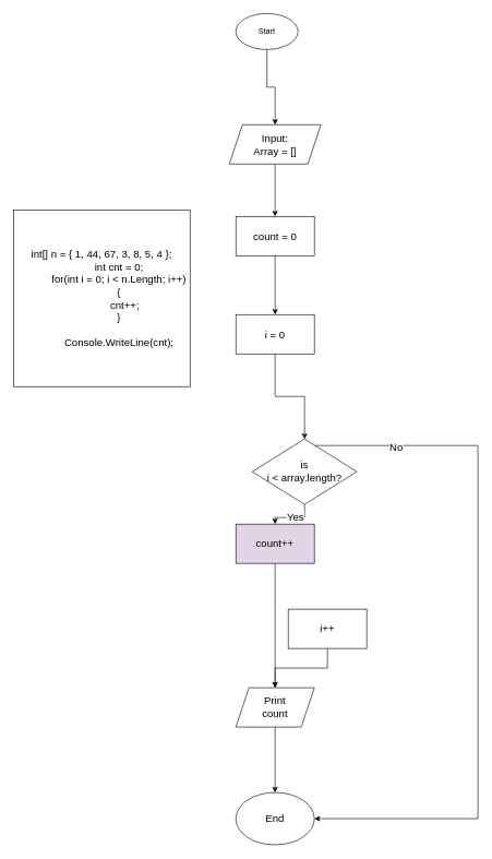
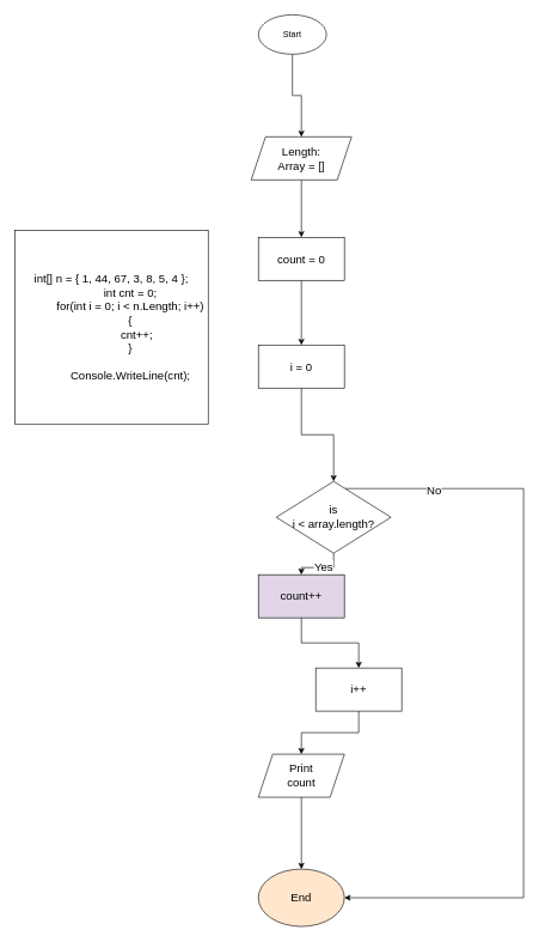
  <mxCell id="0" />
  <mxCell id="1" parent="0" />
  <mxCell id="2" style="edgeStyle=orthogonalEdgeStyle;rounded=0;orthogonalLoop=1;jettySize=auto;html=1;entryX=0.5;entryY=0;entryDx=0;entryDy=0;" parent="1" source="3" target="5" edge="1"><mxGeometry relative="1" as="geometry" /></mxCell>
  <mxCell id="3" value="Start" style="ellipse;whiteSpace=wrap;html=1;" parent="1" vertex="1"><mxGeometry x="360" y="20" width="95" height="55" as="geometry" /></mxCell>
  <mxCell id="4" style="edgeStyle=orthogonalEdgeStyle;rounded=0;orthogonalLoop=1;jettySize=auto;html=1;entryX=0.5;entryY=0;entryDx=0;entryDy=0;" parent="1" source="5" target="7" edge="1"><mxGeometry relative="1" as="geometry" /></mxCell>
- <mxCell id="5" value="Input:&lt;br style=&quot;border-color: var(--border-color);&quot;&gt;Array = []" style="shape=parallelogram;perimeter=parallelogramPerimeter;whiteSpace=wrap;html=1;fixedSize=1;fontSize=16;" parent="1" vertex="1"><mxGeometry x="350" y="190" width="140" height="60" as="geometry" /></mxCell>
+ <mxCell id="5" value="Length:&lt;br style=&quot;border-color: var(--border-color);&quot;&gt;Array = []" style="shape=parallelogram;perimeter=parallelogramPerimeter;whiteSpace=wrap;html=1;fixedSize=1;fontSize=16;" parent="1" vertex="1"><mxGeometry x="350" y="190" width="140" height="60" as="geometry" /></mxCell>
  <mxCell id="6" style="edgeStyle=orthogonalEdgeStyle;rounded=0;orthogonalLoop=1;jettySize=auto;html=1;entryX=0.5;entryY=0;entryDx=0;entryDy=0;" parent="1" source="7" target="9" edge="1"><mxGeometry relative="1" as="geometry" /></mxCell>
  <mxCell id="7" value="&lt;font style=&quot;font-size: 16px;&quot;&gt;count = 0&lt;/font&gt;" style="rounded=0;whiteSpace=wrap;html=1;" parent="1" vertex="1"><mxGeometry x="360" y="330" width="120" height="60" as="geometry" /></mxCell>
  <mxCell id="8" style="edgeStyle=orthogonalEdgeStyle;rounded=0;orthogonalLoop=1;jettySize=auto;html=1;" parent="1" source="9" target="14" edge="1"><mxGeometry relative="1" as="geometry" /></mxCell>
  <mxCell id="9" value="&lt;font style=&quot;font-size: 16px;&quot;&gt;i = 0&lt;/font&gt;" style="rounded=0;whiteSpace=wrap;html=1;fontSize=16;" parent="1" vertex="1"><mxGeometry x="360" y="480" width="120" height="60" as="geometry" /></mxCell>
  <mxCell id="10" style="edgeStyle=orthogonalEdgeStyle;rounded=0;orthogonalLoop=1;jettySize=auto;html=1;entryX=0.5;entryY=0;entryDx=0;entryDy=0;" parent="1" source="14" target="16" edge="1"><mxGeometry relative="1" as="geometry" /></mxCell>
  <mxCell id="11" value="&lt;font style=&quot;font-size: 16px;&quot;&gt;Yes&lt;/font&gt;" style="edgeLabel;html=1;align=center;verticalAlign=middle;resizable=0;points=[];" parent="10" vertex="1" connectable="0"><mxGeometry x="-0.057" y="-2" relative="1" as="geometry"><mxPoint as="offset" /></mxGeometry></mxCell>
  <mxCell id="12" style="edgeStyle=orthogonalEdgeStyle;rounded=0;orthogonalLoop=1;jettySize=auto;html=1;entryX=1;entryY=0.5;entryDx=0;entryDy=0;fontSize=16;" parent="1" source="14" target="19" edge="1"><mxGeometry relative="1" as="geometry"><Array as="points"><mxPoint x="730" y="680" /><mxPoint x="730" y="1250" /></Array></mxGeometry></mxCell>
  <mxCell id="13" value="No" style="edgeLabel;html=1;align=center;verticalAlign=middle;resizable=0;points=[];fontSize=16;" parent="12" vertex="1" connectable="0"><mxGeometry x="-0.769" y="-1" relative="1" as="geometry"><mxPoint as="offset" /></mxGeometry></mxCell>
  <mxCell id="14" value="is&lt;br&gt;i &amp;lt; array.length?" style="rhombus;whiteSpace=wrap;html=1;fontSize=16;" parent="1" vertex="1"><mxGeometry x="385" y="670" width="160" height="100" as="geometry" /></mxCell>
- <mxCell id="15" style="edgeStyle=orthogonalEdgeStyle;rounded=0;orthogonalLoop=1;jettySize=auto;html=1;fontSize=16;" parent="1" source="16" target="18" edge="1"><mxGeometry relative="1" as="geometry" /></mxCell>
+ <mxCell id="15" style="edgeStyle=orthogonalEdgeStyle;rounded=0;orthogonalLoop=1;jettySize=auto;html=1;entryX=0.5;entryY=0;entryDx=0;entryDy=0;fontSize=16;" parent="1" source="16" target="21" edge="1"><mxGeometry relative="1" as="geometry" /></mxCell>
  <mxCell id="16" value="&lt;font style=&quot;font-size: 16px;&quot;&gt;count++&lt;/font&gt;" style="rounded=0;whiteSpace=wrap;html=1;fillColor=#e1d5e7;" parent="1" vertex="1"><mxGeometry x="360" y="800" width="120" height="60" as="geometry" /></mxCell>
  <mxCell id="17" style="edgeStyle=orthogonalEdgeStyle;rounded=0;orthogonalLoop=1;jettySize=auto;html=1;entryX=0.5;entryY=0;entryDx=0;entryDy=0;" parent="1" source="18" target="19" edge="1"><mxGeometry relative="1" as="geometry" /></mxCell>
  <mxCell id="18" value="Print&lt;br&gt;count" style="shape=parallelogram;perimeter=parallelogramPerimeter;whiteSpace=wrap;html=1;fixedSize=1;fontSize=16;" parent="1" vertex="1"><mxGeometry x="360" y="1050" width="120" height="60" as="geometry" /></mxCell>
- <mxCell id="19" value="End" style="ellipse;whiteSpace=wrap;html=1;fontSize=16;" parent="1" vertex="1"><mxGeometry x="360" y="1210" width="120" height="80" as="geometry" /></mxCell>
+ <mxCell id="19" value="End" style="ellipse;whiteSpace=wrap;html=1;fontSize=16;fillColor=#ffe6cc;" parent="1" vertex="1"><mxGeometry x="360" y="1210" width="120" height="80" as="geometry" /></mxCell>
  <mxCell id="20" style="edgeStyle=orthogonalEdgeStyle;rounded=0;orthogonalLoop=1;jettySize=auto;html=1;entryX=0.5;entryY=0;entryDx=0;entryDy=0;fontSize=16;" parent="1" source="21" target="18" edge="1"><mxGeometry relative="1" as="geometry" /></mxCell>
  <mxCell id="21" value="i++" style="rounded=0;whiteSpace=wrap;html=1;fontSize=16;" parent="1" vertex="1"><mxGeometry x="440" y="930" width="120" height="60" as="geometry" /></mxCell>
  <mxCell id="22" value="&lt;div style=&quot;font-size: 16px;&quot;&gt;&lt;font style=&quot;font-size: 16px;&quot;&gt;int[] n = { 1, 44, 67, 3, 8, 5, 4 };&lt;/font&gt;&lt;/div&gt;&lt;div style=&quot;font-size: 16px;&quot;&gt;&lt;font style=&quot;font-size: 16px;&quot;&gt;&amp;nbsp; &amp;nbsp; &amp;nbsp; &amp;nbsp; &amp;nbsp; &amp;nbsp; int cnt = 0;&lt;/font&gt;&lt;/div&gt;&lt;div style=&quot;font-size: 16px;&quot;&gt;&lt;font style=&quot;font-size: 16px;&quot;&gt;&amp;nbsp; &amp;nbsp; &amp;nbsp; &amp;nbsp; &amp;nbsp; &amp;nbsp; for(int i = 0; i &amp;lt; n.Length; i++)&lt;/font&gt;&lt;/div&gt;&lt;div style=&quot;font-size: 16px;&quot;&gt;&lt;font style=&quot;font-size: 16px;&quot;&gt;&amp;nbsp; &amp;nbsp; &amp;nbsp; &amp;nbsp; &amp;nbsp; &amp;nbsp; {&lt;/font&gt;&lt;/div&gt;&lt;div style=&quot;font-size: 16px;&quot;&gt;&lt;font style=&quot;font-size: 16px;&quot;&gt;&amp;nbsp; &amp;nbsp; &amp;nbsp; &amp;nbsp; &amp;nbsp; &amp;nbsp; &amp;nbsp; &amp;nbsp; cnt++;&lt;/font&gt;&lt;/div&gt;&lt;div style=&quot;font-size: 16px;&quot;&gt;&lt;font style=&quot;font-size: 16px;&quot;&gt;&amp;nbsp; &amp;nbsp; &amp;nbsp; &amp;nbsp; &amp;nbsp; &amp;nbsp; }&lt;/font&gt;&lt;/div&gt;&lt;div style=&quot;font-size: 16px;&quot;&gt;&lt;font style=&quot;font-size: 16px;&quot;&gt;&lt;br&gt;&lt;/font&gt;&lt;/div&gt;&lt;div style=&quot;font-size: 16px;&quot;&gt;&lt;font style=&quot;font-size: 16px;&quot;&gt;&amp;nbsp; &amp;nbsp; &amp;nbsp; &amp;nbsp; &amp;nbsp; &amp;nbsp; Console.WriteLine(cnt);&lt;/font&gt;&lt;/div&gt;" style="whiteSpace=wrap;html=1;aspect=fixed;" parent="1" vertex="1"><mxGeometry x="20" y="320" width="270" height="270" as="geometry" /></mxCell>
